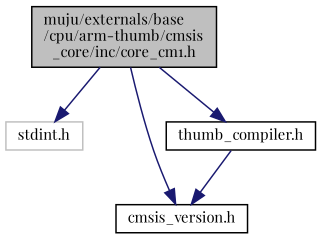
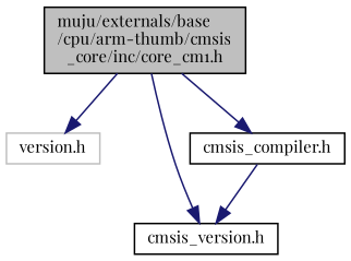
  digraph {
    fontname="Playfair Display"
    node [color=black fillcolor=white fontname="Playfair Display" fontsize=10 shape=record style=filled]
    edge [color=midnightblue fontname="Playfair Display" fontsize=10 labelfontname=Helvetica labelfontsize=10 style=solid]
    n1 [fillcolor=grey75 fontcolor=black height=0.2 label="muju/externals/base\l/cpu/arm-thumb/cmsis\l_core/inc/core_cm1.h" width=0.4]
-   n2 [color=grey75 height=0.2 label="stdint.h" width=0.4]
+   n2 [color=grey75 height=0.2 label="version.h" width=0.4]
    n3 [height=0.2 label="cmsis_version.h" width=0.4]
-   n4 [height=0.2 label="thumb_compiler.h" width=0.4]
+   n4 [height=0.2 label="cmsis_compiler.h" width=0.4]
    n1 -> n2
    n1 -> n3
    n1 -> n4
    n4 -> n3
  }
